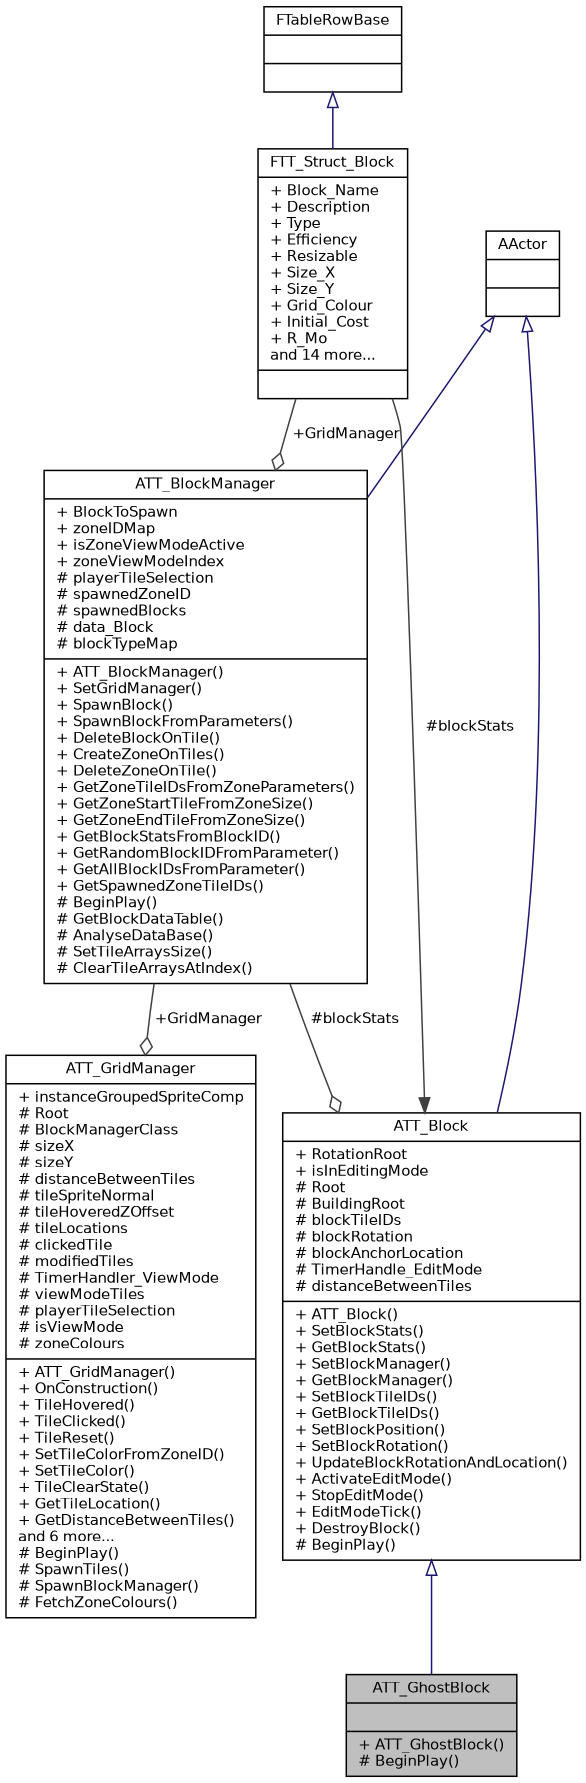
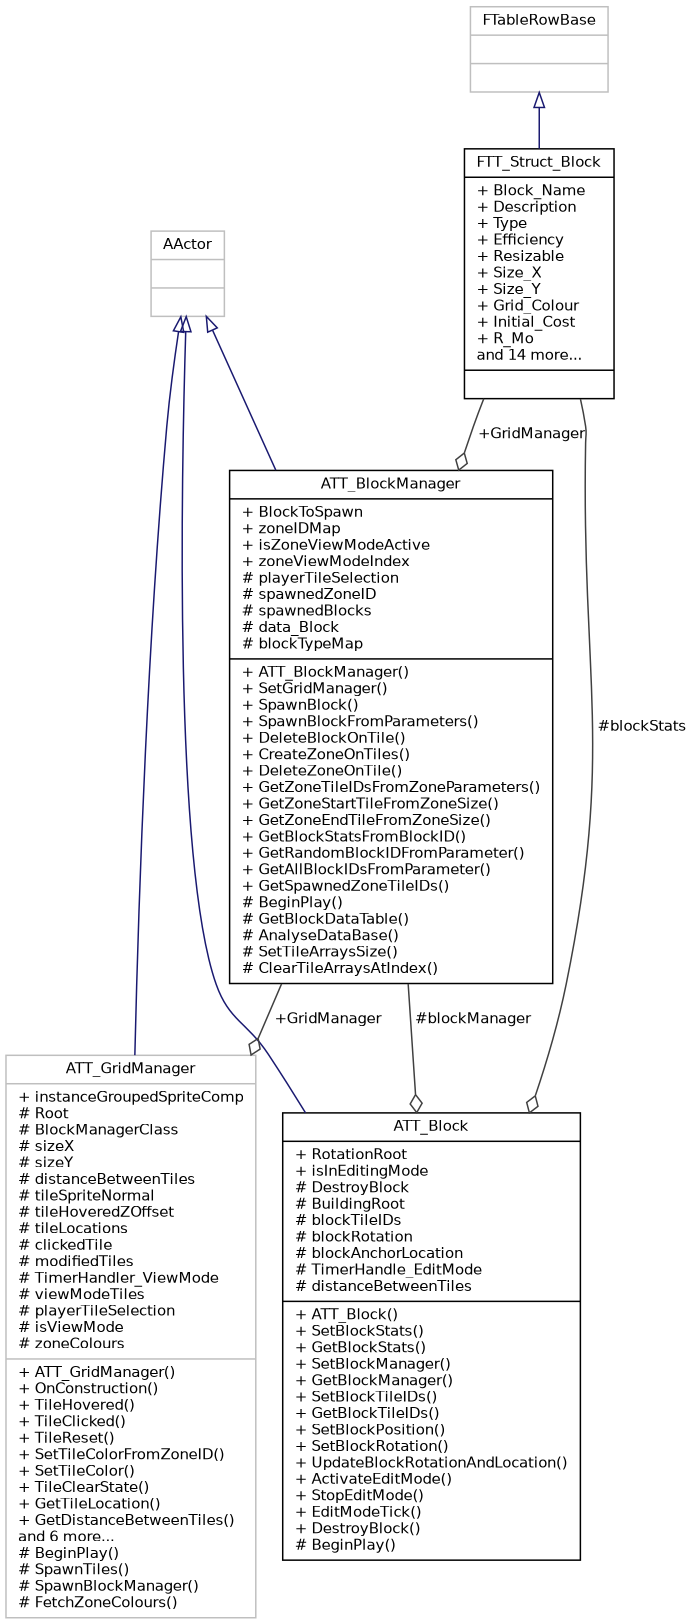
  digraph {
    node [color=black fillcolor=white fontname=Helvetica fontsize=10 shape=record style=filled]
    edge [arrowtail=onormal color=midnightblue dir=back fontname=Helvetica fontsize=10 labelfontname=Helvetica labelfontsize=10 style=solid]
-   n1 [fillcolor=grey75 fontcolor=black height=0.2 label="{ATT_GhostBlock\n||+ ATT_GhostBlock()\l# BeginPlay()\l}" width=0.4]
-   n2 [height=0.2 label="{ATT_Block\n|+ RotationRoot\l+ isInEditingMode\l# Root\l# BuildingRoot\l# blockTileIDs\l# blockRotation\l# blockAnchorLocation\l# TimerHandle_EditMode\l# distanceBetweenTiles\l|+ ATT_Block()\l+ SetBlockStats()\l+ GetBlockStats()\l+ SetBlockManager()\l+ GetBlockManager()\l+ SetBlockTileIDs()\l+ GetBlockTileIDs()\l+ SetBlockPosition()\l+ SetBlockRotation()\l+ UpdateBlockRotationAndLocation()\l+ ActivateEditMode()\l+ StopEditMode()\l+ EditModeTick()\l+ DestroyBlock()\l# BeginPlay()\l}" width=0.4]
-   n3 [height=0.2 label="{AActor\n||}" width=0.4]
+   n2 [height=0.2 label="{ATT_Block\n|+ RotationRoot\l+ isInEditingMode\l# DestroyBlock\l# BuildingRoot\l# blockTileIDs\l# blockRotation\l# blockAnchorLocation\l# TimerHandle_EditMode\l# distanceBetweenTiles\l|+ ATT_Block()\l+ SetBlockStats()\l+ GetBlockStats()\l+ SetBlockManager()\l+ GetBlockManager()\l+ SetBlockTileIDs()\l+ GetBlockTileIDs()\l+ SetBlockPosition()\l+ SetBlockRotation()\l+ UpdateBlockRotationAndLocation()\l+ ActivateEditMode()\l+ StopEditMode()\l+ EditModeTick()\l+ DestroyBlock()\l# BeginPlay()\l}" width=0.4]
+   n3 [color=grey75 height=0.2 label="{AActor\n||}" width=0.4]
    n4 [height=0.2 label="{ATT_BlockManager\n|+ BlockToSpawn\l+ zoneIDMap\l+ isZoneViewModeActive\l+ zoneViewModeIndex\l# playerTileSelection\l# spawnedZoneID\l# spawnedBlocks\l# data_Block\l# blockTypeMap\l|+ ATT_BlockManager()\l+ SetGridManager()\l+ SpawnBlock()\l+ SpawnBlockFromParameters()\l+ DeleteBlockOnTile()\l+ CreateZoneOnTiles()\l+ DeleteZoneOnTile()\l+ GetZoneTileIDsFromZoneParameters()\l+ GetZoneStartTileFromZoneSize()\l+ GetZoneEndTileFromZoneSize()\l+ GetBlockStatsFromBlockID()\l+ GetRandomBlockIDFromParameter()\l+ GetAllBlockIDsFromParameter()\l+ GetSpawnedZoneTileIDs()\l# BeginPlay()\l# GetBlockDataTable()\l# AnalyseDataBase()\l# SetTileArraysSize()\l# ClearTileArraysAtIndex()\l}" width=0.4]
-   n5 [height=0.2 label="{ATT_GridManager\n|+ instanceGroupedSpriteComp\l# Root\l# BlockManagerClass\l# sizeX\l# sizeY\l# distanceBetweenTiles\l# tileSpriteNormal\l# tileHoveredZOffset\l# tileLocations\l# clickedTile\l# modifiedTiles\l# TimerHandler_ViewMode\l# viewModeTiles\l# playerTileSelection\l# isViewMode\l# zoneColours\l|+ ATT_GridManager()\l+ OnConstruction()\l+ TileHovered()\l+ TileClicked()\l+ TileReset()\l+ SetTileColorFromZoneID()\l+ SetTileColor()\l+ TileClearState()\l+ GetTileLocation()\l+ GetDistanceBetweenTiles()\land 6 more...\l# BeginPlay()\l# SpawnTiles()\l# SpawnBlockManager()\l# FetchZoneColours()\l}" width=0.4]
+   n5 [color=grey75 height=0.2 label="{ATT_GridManager\n|+ instanceGroupedSpriteComp\l# Root\l# BlockManagerClass\l# sizeX\l# sizeY\l# distanceBetweenTiles\l# tileSpriteNormal\l# tileHoveredZOffset\l# tileLocations\l# clickedTile\l# modifiedTiles\l# TimerHandler_ViewMode\l# viewModeTiles\l# playerTileSelection\l# isViewMode\l# zoneColours\l|+ ATT_GridManager()\l+ OnConstruction()\l+ TileHovered()\l+ TileClicked()\l+ TileReset()\l+ SetTileColorFromZoneID()\l+ SetTileColor()\l+ TileClearState()\l+ GetTileLocation()\l+ GetDistanceBetweenTiles()\land 6 more...\l# BeginPlay()\l# SpawnTiles()\l# SpawnBlockManager()\l# FetchZoneColours()\l}" width=0.4]
    n6 [height=0.2 label="{FTT_Struct_Block\n|+ Block_Name\l+ Description\l+ Type\l+ Efficiency\l+ Resizable\l+ Size_X\l+ Size_Y\l+ Grid_Colour\l+ Initial_Cost\l+ R_Mo\land 14 more...\l|}" width=0.4]
-   n7 [height=0.2 label="{FTableRowBase\n||}" width=0.4]
-   n2 -> n1
+   n7 [color=grey75 height=0.2 label="{FTableRowBase\n||}" width=0.4]
    n3 -> n2
    n3 -> n4
-   n4 -> n2 [arrowhead=odiamond color=grey25 label=" #blockStats" arrowtail="" dir=""]
+   n3 -> n5
+   n4 -> n2 [arrowhead=odiamond color=grey25 label=" #blockManager" arrowtail="" dir=""]
    n4 -> n5 [arrowhead=odiamond color=grey25 label=" +GridManager" arrowtail="" dir=""]
-   n6 -> n2 [arrowhead=normal color=grey25 label=" #blockStats" arrowtail="" dir=""]
+   n6 -> n2 [arrowhead=odiamond color=grey25 label=" #blockStats" arrowtail="" dir=""]
    n6 -> n4 [arrowhead=odiamond color=grey25 label=" +GridManager" arrowtail="" dir=""]
    n7 -> n6
  }
